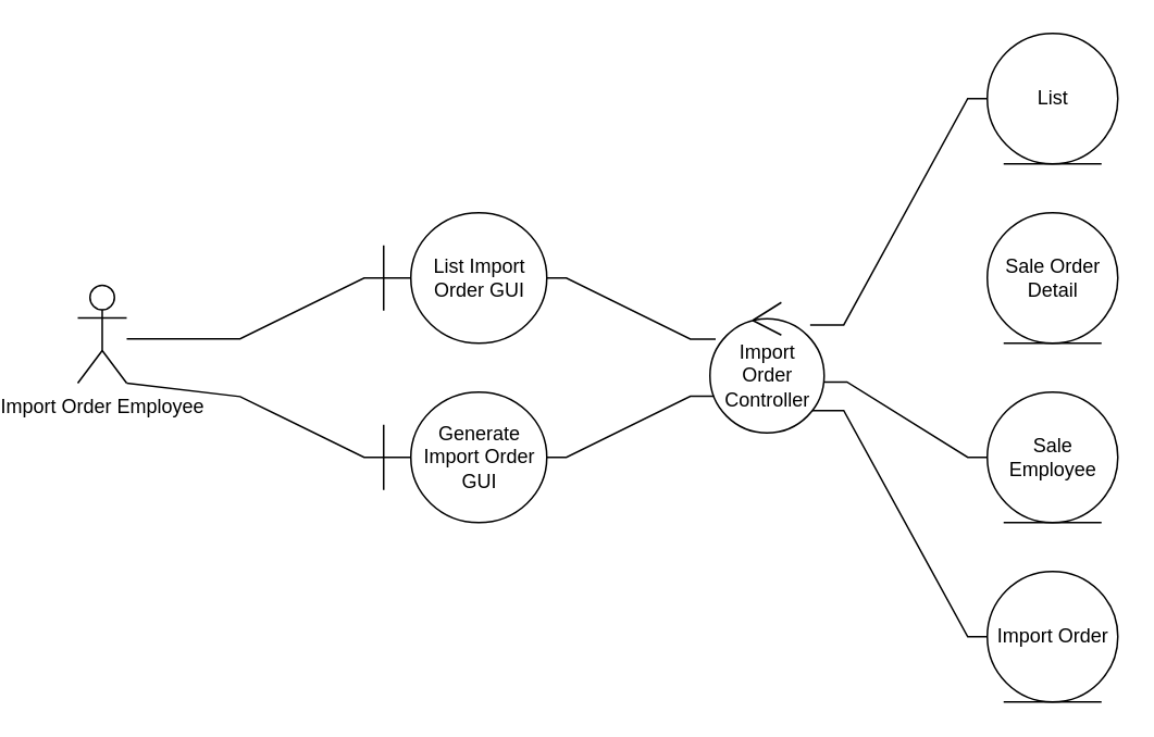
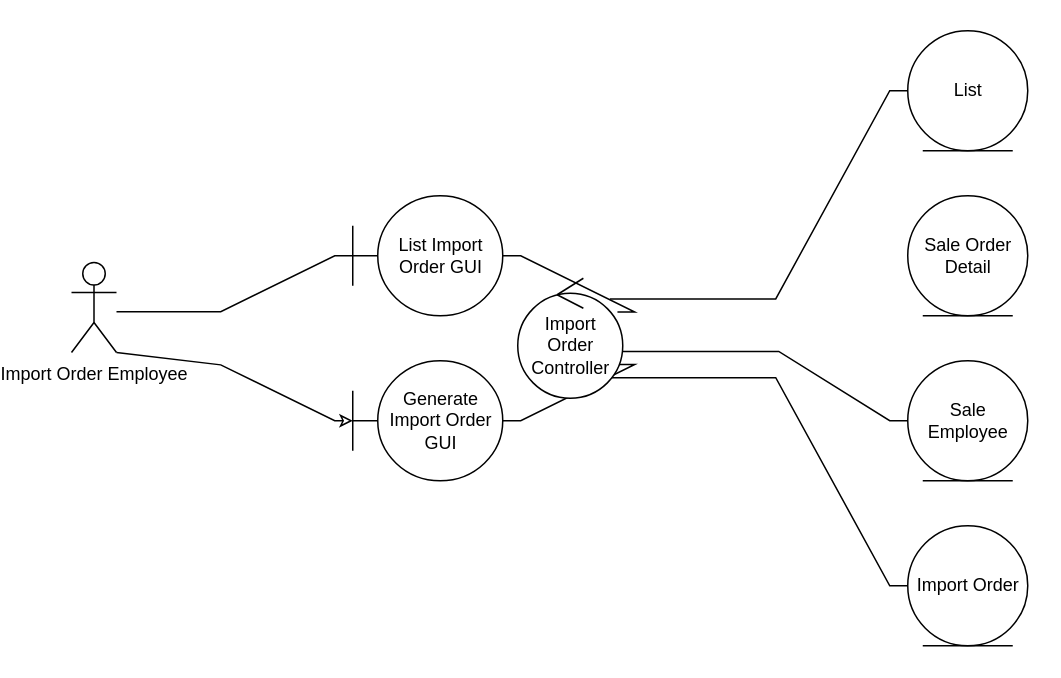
  <mxCell id="0" />
  <mxCell id="1" parent="0" />
  <mxCell id="2" style="edgeStyle=none;rounded=0;orthogonalLoop=1;jettySize=auto;html=1;endArrow=none;endFill=0;noEdgeStyle=1;orthogonal=1;" parent="1" source="4" target="6" edge="1"><mxGeometry relative="1" as="geometry"><Array as="points"><mxPoint x="119.5" y="207.25" /><mxPoint x="195.5" y="170" /></Array></mxGeometry></mxCell>
- <mxCell id="3" style="edgeStyle=none;rounded=0;orthogonalLoop=1;jettySize=auto;html=1;endArrow=none;endFill=0;noEdgeStyle=1;orthogonal=1;" parent="1" source="4" target="8" edge="1"><mxGeometry relative="1" as="geometry"><Array as="points"><mxPoint x="119.5" y="242.75" /><mxPoint x="195.5" y="280" /></Array></mxGeometry></mxCell>
+ <mxCell id="3" style="edgeStyle=none;rounded=0;orthogonalLoop=1;jettySize=auto;html=1;endArrow=classic;endFill=0;noEdgeStyle=1;orthogonal=1;" parent="1" source="4" target="8" edge="1"><mxGeometry relative="1" as="geometry"><Array as="points"><mxPoint x="119.5" y="242.75" /><mxPoint x="195.5" y="280" /></Array></mxGeometry></mxCell>
  <mxCell id="4" value="Import Order Employee" style="shape=umlActor;verticalLabelPosition=bottom;labelBackgroundColor=#ffffff;verticalAlign=top;html=1;" parent="1" vertex="1"><mxGeometry x="20" y="174.5" width="30" height="60" as="geometry" /></mxCell>
  <mxCell id="5" style="rounded=0;orthogonalLoop=1;jettySize=auto;html=1;endArrow=none;endFill=0;noEdgeStyle=1;orthogonal=1;" parent="1" source="6" target="13" edge="1"><mxGeometry relative="1" as="geometry"><Array as="points"><mxPoint x="319.5" y="170" /><mxPoint x="395.5" y="207.5" /></Array></mxGeometry></mxCell>
  <mxCell id="6" value="List Import Order GUI" style="shape=umlBoundary;whiteSpace=wrap;html=1;align=center;verticalAlign=middle;" parent="1" vertex="1"><mxGeometry x="207.5" y="130" width="100" height="80" as="geometry" /></mxCell>
  <mxCell id="7" style="edgeStyle=none;rounded=0;orthogonalLoop=1;jettySize=auto;html=1;endArrow=none;endFill=0;noEdgeStyle=1;orthogonal=1;" parent="1" source="8" target="13" edge="1"><mxGeometry relative="1" as="geometry"><Array as="points"><mxPoint x="319.5" y="280" /><mxPoint x="395.5" y="242.5" /></Array></mxGeometry></mxCell>
  <mxCell id="8" value="Generate Import Order GUI" style="shape=umlBoundary;whiteSpace=wrap;html=1;align=center;verticalAlign=middle;" parent="1" vertex="1"><mxGeometry x="207.5" y="240" width="100" height="80" as="geometry" /></mxCell>
  <mxCell id="9" value="List" style="ellipse;shape=umlEntity;whiteSpace=wrap;html=1;align=center;" parent="1" vertex="1"><mxGeometry x="577.5" y="20" width="80" height="80" as="geometry" /></mxCell>
  <mxCell id="10" style="edgeStyle=none;rounded=0;orthogonalLoop=1;jettySize=auto;html=1;endArrow=none;endFill=0;noEdgeStyle=1;orthogonal=1;" parent="1" source="13" target="9" edge="1"><mxGeometry relative="1" as="geometry"><Array as="points"><mxPoint x="489.5" y="198.75" /><mxPoint x="565.5" y="60" /></Array></mxGeometry></mxCell>
  <mxCell id="11" style="edgeStyle=none;rounded=0;orthogonalLoop=1;jettySize=auto;html=1;endArrow=none;endFill=0;noEdgeStyle=1;orthogonal=1;" parent="1" source="13" target="15" edge="1"><mxGeometry relative="1" as="geometry"><Array as="points"><mxPoint x="491.5" y="233.75" /><mxPoint x="565.5" y="280" /></Array></mxGeometry></mxCell>
  <mxCell id="12" style="edgeStyle=none;rounded=0;orthogonalLoop=1;jettySize=auto;html=1;endArrow=none;endFill=0;noEdgeStyle=1;orthogonal=1;" parent="1" source="13" target="16" edge="1"><mxGeometry relative="1" as="geometry"><Array as="points"><mxPoint x="489.5" y="251.25" /><mxPoint x="565.5" y="390" /></Array></mxGeometry></mxCell>
- <mxCell id="13" value="Import &lt;br&gt;Order &lt;br&gt;Controller" style="ellipse;shape=umlControl;whiteSpace=wrap;html=1;align=center;" parent="1" vertex="1"><mxGeometry x="407.5" y="185" width="70" height="80" as="geometry" /></mxCell>
+ <mxCell id="13" value="Import &lt;br&gt;Order &lt;br&gt;Controller" style="ellipse;shape=umlControl;whiteSpace=wrap;html=1;align=center;" parent="1" vertex="1"><mxGeometry x="317.5" y="185" width="70" height="80" as="geometry" /></mxCell>
  <mxCell id="14" value="Sale Order Detail" style="ellipse;shape=umlEntity;whiteSpace=wrap;html=1;align=center;" parent="1" vertex="1"><mxGeometry x="577.5" y="130" width="80" height="80" as="geometry" /></mxCell>
  <mxCell id="15" value="Sale Employee" style="ellipse;shape=umlEntity;whiteSpace=wrap;html=1;align=center;" parent="1" vertex="1"><mxGeometry x="577.5" y="240" width="80" height="80" as="geometry" /></mxCell>
  <mxCell id="16" value="Import Order" style="ellipse;shape=umlEntity;whiteSpace=wrap;html=1;align=center;" parent="1" vertex="1"><mxGeometry x="577.5" y="350" width="80" height="80" as="geometry" /></mxCell>
